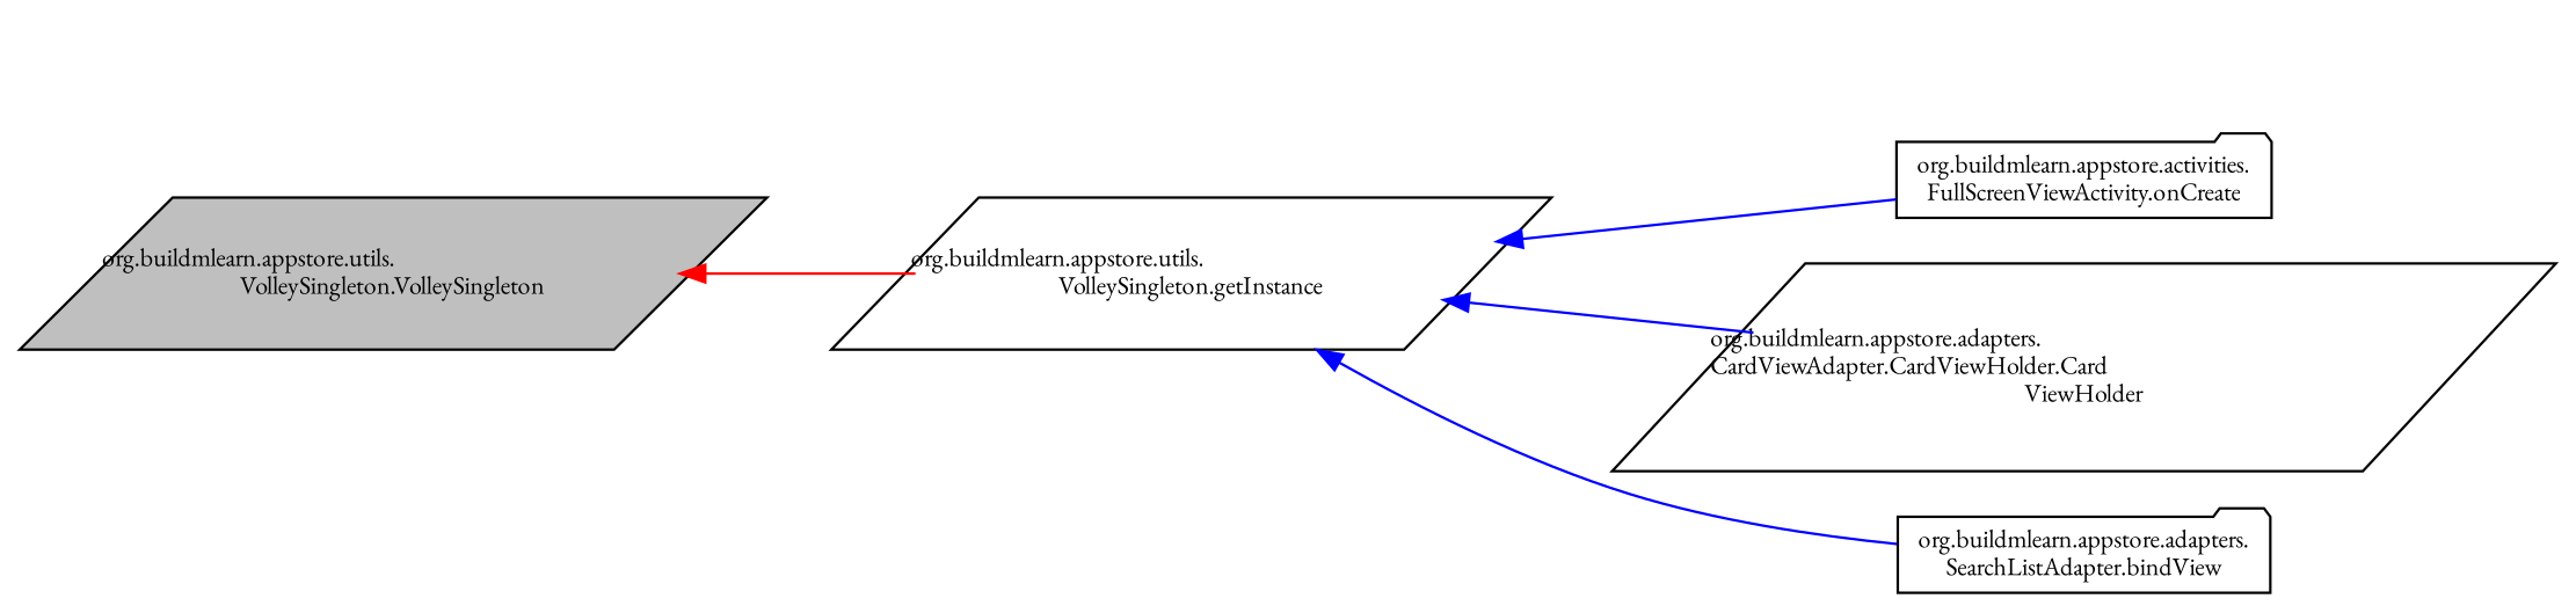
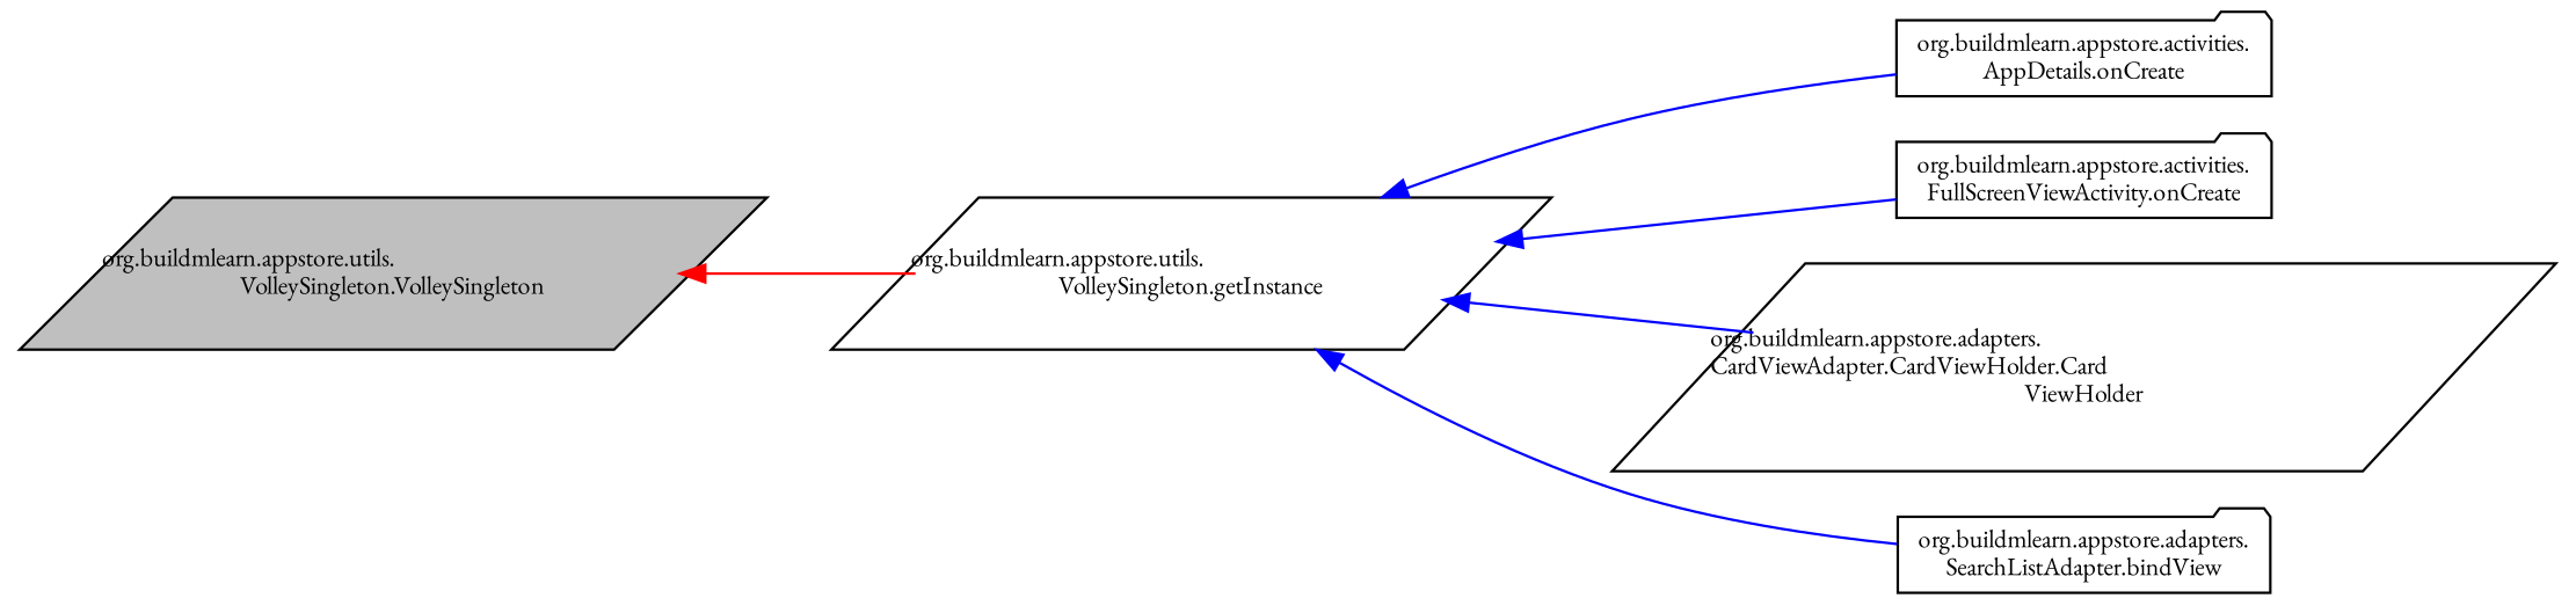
  digraph {
    rankdir=LR
    fontname="EB Garamond"
    node [color=black fontname="EB Garamond" fontsize=10 shape=parallelogram]
    edge [color=blue dir=back fontname="EB Garamond" fontsize=10 labelfontname=Helvetica labelfontsize=10 style=solid]
    n1 [fillcolor=grey75 fontcolor=black height=0.2 label="org.buildmlearn.appstore.utils.\lVolleySingleton.VolleySingleton" style=filled width=0.4]
    n2 [height=0.2 label="org.buildmlearn.appstore.utils.\lVolleySingleton.getInstance" width=0.4]
+   n3 [height=0.2 label="org.buildmlearn.appstore.activities.\lAppDetails.onCreate" shape=folder width=0.4]
    n4 [height=0.2 label="org.buildmlearn.appstore.activities.\lFullScreenViewActivity.onCreate" shape=folder width=0.4]
    n5 [height=0.2 label="org.buildmlearn.appstore.adapters.\lCardViewAdapter.CardViewHolder.Card\lViewHolder" width=0.4]
    n6 [height=0.2 label="org.buildmlearn.appstore.adapters.\lSearchListAdapter.bindView" shape=folder width=0.4]
    n1 -> n2 [color=red]
+   n2 -> n3
    n2 -> n4
    n2 -> n5
    n2 -> n6
  }
